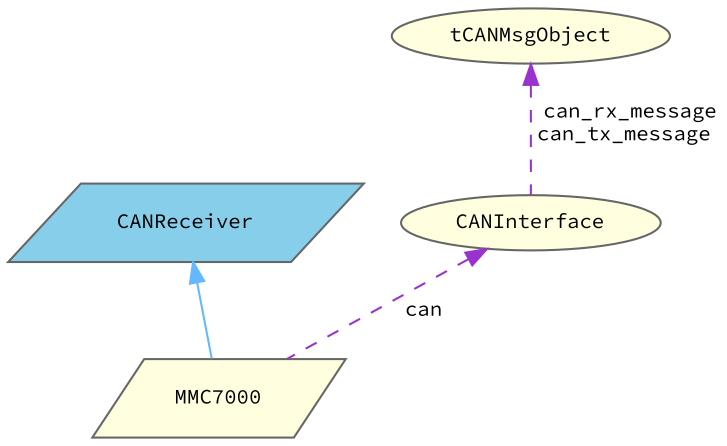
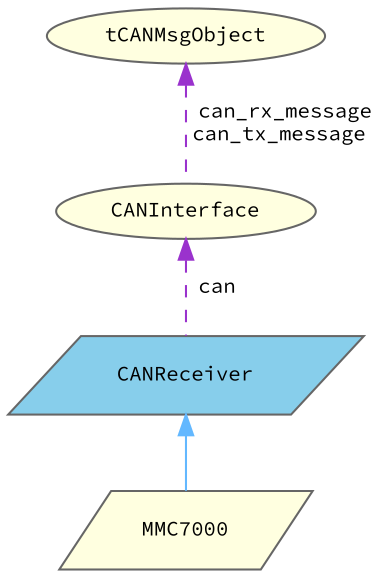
  digraph {
    fontname="Source Code Pro"
    node [color=gray40 fillcolor=lightyellow fontname="Source Code Pro" fontsize=10 shape=parallelogram style=filled]
    edge [color=darkorchid3 dir=back fontname="Source Code Pro" fontsize=10 labelfontname=Helvetica labelfontsize=10 style=dashed]
    n1 [fontcolor=black height=0.2 label=MMC7000 width=0.4]
    n2 [fillcolor=skyblue height=0.2 label=CANReceiver width=0.4]
    n3 [height=0.2 label=CANInterface shape=ellipse width=0.4]
    n4 [height=0.2 label=tCANMsgObject shape=ellipse width=0.4]
    n2 -> n1 [color=steelblue1 style=solid]
-   n3 -> n1 [label=" can"]
+   n3 -> n2 [label=" can"]
    n4 -> n3 [label=" can_rx_message\ncan_tx_message"]
  }
